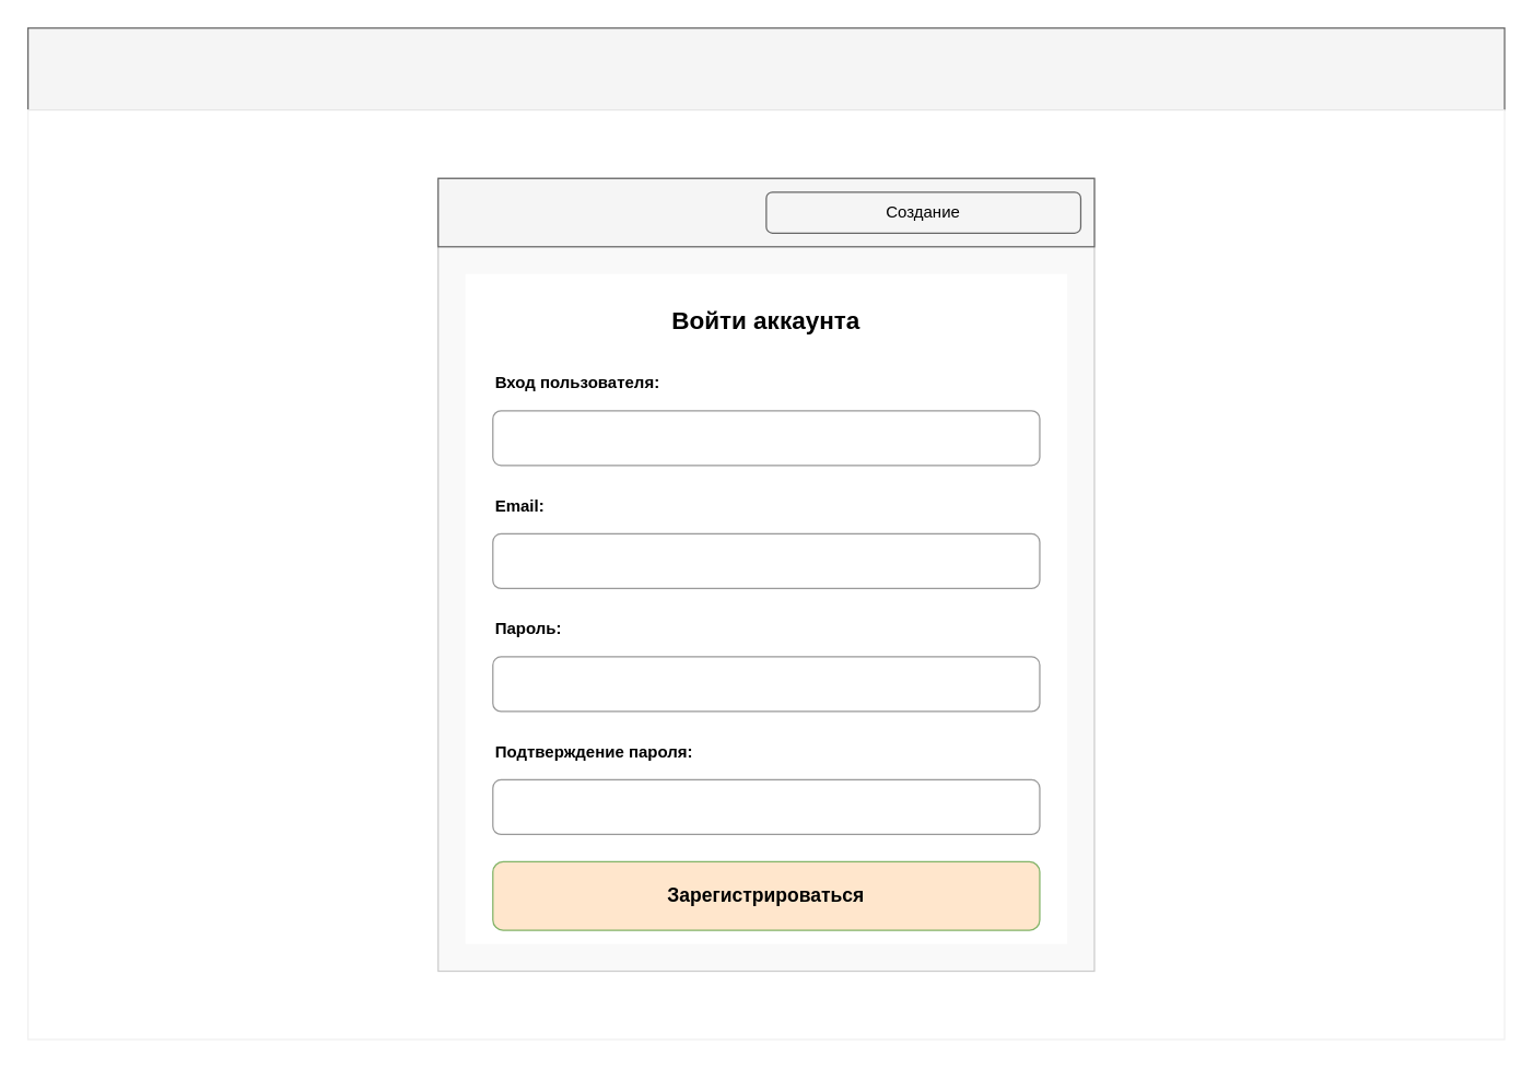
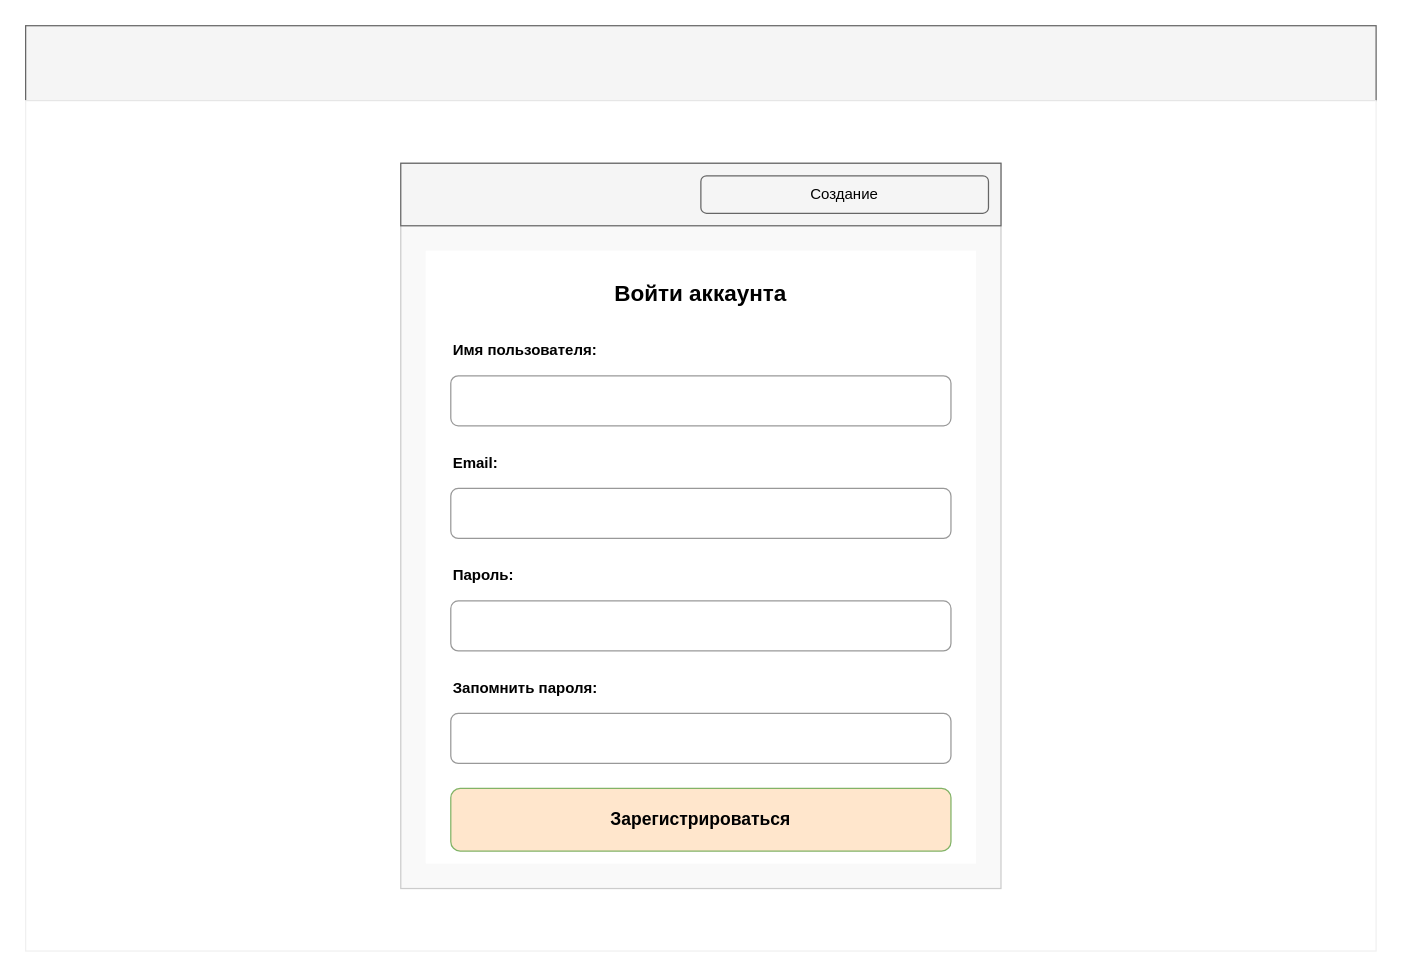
  <mxCell id="0" />
  <mxCell id="1" parent="0" />
  <mxCell id="2" value="" style="rounded=0;whiteSpace=wrap;html=1;fillColor=#f5f5f5;strokeColor=#666666;fontColor=#333333;" vertex="1" parent="1"><mxGeometry x="20" y="20" width="1080" height="60" as="geometry" /></mxCell>
  <mxCell id="3" value="" style="rounded=0;whiteSpace=wrap;html=1;fillColor=#ffffff;strokeColor=#f0f0f0;" vertex="1" parent="1"><mxGeometry x="20" y="80" width="1080" height="680" as="geometry" /></mxCell>
  <mxCell id="4" value="" style="rounded=0;whiteSpace=wrap;html=1;fillColor=#f9f9f9;strokeColor=#cccccc;" vertex="1" parent="1"><mxGeometry x="320" y="130" width="480" height="580" as="geometry" /></mxCell>
  <mxCell id="5" value="" style="rounded=0;whiteSpace=wrap;html=1;fillColor=#f5f5f5;strokeColor=#666666;" vertex="1" parent="1"><mxGeometry x="320" y="130" width="480" height="50" as="geometry" /></mxCell>
  <mxCell id="6" value="Создание" style="rounded=1;whiteSpace=wrap;html=1;fillColor=#f5f5f5;strokeColor=#666666;" vertex="1" parent="1"><mxGeometry x="560" y="140" width="230" height="30" as="geometry" /></mxCell>
  <mxCell id="7" value="" style="rounded=0;whiteSpace=wrap;html=1;fillColor=#ffffff;strokeColor=none;" vertex="1" parent="1"><mxGeometry x="340" y="200" width="440" height="490" as="geometry" /></mxCell>
  <mxCell id="8" value="Вход в аккаунт" style="text;html=1;strokeColor=none;fillColor=none;align=center;verticalAlign=middle;whiteSpace=wrap;rounded=0;fontStyle=1;fontSize=18;" vertex="1" parent="1"><mxGeometry x="340" y="220" width="440" height="30" as="geometry" /></mxCell>
  <mxCell id="9" value="Email:" style="text;html=1;strokeColor=none;fillColor=none;align=left;verticalAlign=middle;whiteSpace=wrap;rounded=0;fontStyle=1" vertex="1" parent="1"><mxGeometry x="360" y="270" width="100" height="20" as="geometry" /></mxCell>
  <mxCell id="10" value="" style="rounded=1;whiteSpace=wrap;html=1;align=left;spacingLeft=10;fillColor=#ffffff;strokeColor=#999999;" vertex="1" parent="1"><mxGeometry x="360" y="300" width="400" height="40" as="geometry" /></mxCell>
  <mxCell id="11" value="Пароль:" style="text;html=1;strokeColor=none;fillColor=none;align=left;verticalAlign=middle;whiteSpace=wrap;rounded=0;fontStyle=1" vertex="1" parent="1"><mxGeometry x="360" y="360" width="100" height="20" as="geometry" /></mxCell>
  <mxCell id="12" value="" style="rounded=1;whiteSpace=wrap;html=1;align=left;spacingLeft=10;fillColor=#ffffff;strokeColor=#999999;" vertex="1" parent="1"><mxGeometry x="360" y="390" width="400" height="40" as="geometry" /></mxCell>
  <mxCell id="13" value="Запомнить меня" style="text;html=1;strokeColor=none;fillColor=none;align=left;verticalAlign=middle;whiteSpace=wrap;rounded=0;" vertex="1" parent="1"><mxGeometry x="390" y="450" width="120" height="20" as="geometry" /></mxCell>
  <mxCell id="14" value="" style="rounded=0;whiteSpace=wrap;html=1;fillColor=#ffffff;strokeColor=#999999;" vertex="1" parent="1"><mxGeometry x="360" y="450" width="20" height="20" as="geometry" /></mxCell>
  <mxCell id="15" value="Забыли пароль?" style="text;html=1;strokeColor=none;fillColor=none;align=right;verticalAlign=middle;whiteSpace=wrap;rounded=0;fontColor=#0066CC;" vertex="1" parent="1"><mxGeometry x="560" y="450" width="200" height="20" as="geometry" /></mxCell>
  <mxCell id="16" value="Войти" style="rounded=1;whiteSpace=wrap;html=1;fillColor=#dae8fc;strokeColor=#6c8ebf;fontSize=14;fontStyle=1" vertex="1" parent="1"><mxGeometry x="360" y="500" width="400" height="50" as="geometry" /></mxCell>
  <mxCell id="17" value="или" style="text;html=1;strokeColor=none;fillColor=none;align=center;verticalAlign=middle;whiteSpace=wrap;rounded=0;" vertex="1" parent="1"><mxGeometry x="360" y="570" width="400" height="20" as="geometry" /></mxCell>
  <mxCell id="18" value="Войти через Google" style="rounded=1;whiteSpace=wrap;html=1;fillColor=#f5f5f5;strokeColor=#666666;fontSize=14;" vertex="1" parent="1"><mxGeometry x="360" y="610" width="400" height="40" as="geometry" /></mxCell>
  <mxCell id="19" value="" style="rounded=0;whiteSpace=wrap;html=1;fillColor=#ffffff;strokeColor=none;" vertex="1" parent="1"><mxGeometry x="340" y="200" width="440" height="490" as="geometry" /></mxCell>
  <mxCell id="20" value="Войти аккаунта" style="text;html=1;strokeColor=none;fillColor=none;align=center;verticalAlign=middle;whiteSpace=wrap;rounded=0;fontStyle=1;fontSize=18;" vertex="1" parent="1"><mxGeometry x="340" y="220" width="440" height="30" as="geometry" /></mxCell>
- <mxCell id="21" value="Вход пользователя:" style="text;html=1;strokeColor=none;fillColor=none;align=left;verticalAlign=middle;whiteSpace=wrap;rounded=0;fontStyle=1" vertex="1" parent="1"><mxGeometry x="360" y="270" width="150" height="20" as="geometry" /></mxCell>
+ <mxCell id="21" value="Имя пользователя:" style="text;html=1;strokeColor=none;fillColor=none;align=left;verticalAlign=middle;whiteSpace=wrap;rounded=0;fontStyle=1" vertex="1" parent="1"><mxGeometry x="360" y="270" width="150" height="20" as="geometry" /></mxCell>
  <mxCell id="22" value="" style="rounded=1;whiteSpace=wrap;html=1;align=left;spacingLeft=10;fillColor=#ffffff;strokeColor=#999999;" vertex="1" parent="1"><mxGeometry x="360" y="300" width="400" height="40" as="geometry" /></mxCell>
  <mxCell id="23" value="Email:" style="text;html=1;strokeColor=none;fillColor=none;align=left;verticalAlign=middle;whiteSpace=wrap;rounded=0;fontStyle=1" vertex="1" parent="1"><mxGeometry x="360" y="360" width="100" height="20" as="geometry" /></mxCell>
  <mxCell id="24" value="" style="rounded=1;whiteSpace=wrap;html=1;align=left;spacingLeft=10;fillColor=#ffffff;strokeColor=#999999;" vertex="1" parent="1"><mxGeometry x="360" y="390" width="400" height="40" as="geometry" /></mxCell>
  <mxCell id="25" value="Пароль:" style="text;html=1;strokeColor=none;fillColor=none;align=left;verticalAlign=middle;whiteSpace=wrap;rounded=0;fontStyle=1" vertex="1" parent="1"><mxGeometry x="360" y="450" width="100" height="20" as="geometry" /></mxCell>
  <mxCell id="26" value="" style="rounded=1;whiteSpace=wrap;html=1;align=left;spacingLeft=10;fillColor=#ffffff;strokeColor=#999999;" vertex="1" parent="1"><mxGeometry x="360" y="480" width="400" height="40" as="geometry" /></mxCell>
- <mxCell id="27" value="Подтверждение пароля:" style="text;html=1;strokeColor=none;fillColor=none;align=left;verticalAlign=middle;whiteSpace=wrap;rounded=0;fontStyle=1" vertex="1" parent="1"><mxGeometry x="360" y="540" width="200" height="20" as="geometry" /></mxCell>
+ <mxCell id="27" value="Запомнить пароля:" style="text;html=1;strokeColor=none;fillColor=none;align=left;verticalAlign=middle;whiteSpace=wrap;rounded=0;fontStyle=1" vertex="1" parent="1"><mxGeometry x="360" y="540" width="200" height="20" as="geometry" /></mxCell>
  <mxCell id="28" value="" style="rounded=1;whiteSpace=wrap;html=1;align=left;spacingLeft=10;fillColor=#ffffff;strokeColor=#999999;" vertex="1" parent="1"><mxGeometry x="360" y="570" width="400" height="40" as="geometry" /></mxCell>
  <mxCell id="29" value="Зарегистрироваться" style="rounded=1;whiteSpace=wrap;html=1;fillColor=#ffe6cc;strokeColor=#82b366;fontSize=14;fontStyle=1;" vertex="1" parent="1"><mxGeometry x="360" y="630" width="400" height="50" as="geometry" /></mxCell>
